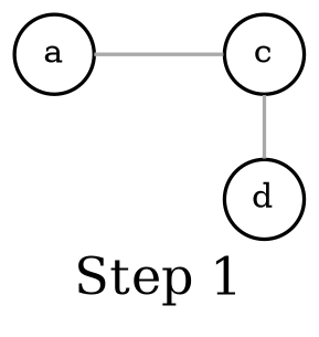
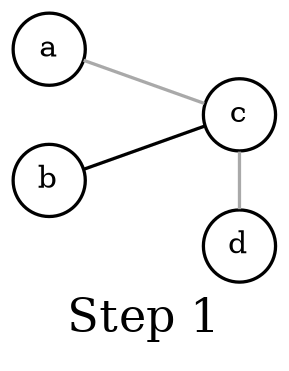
  graph {
    label="Step 1"
    rankdir=LR
    node [fixedsize=true fontsize=9 shape=circle]
    edge [color=darkgray]
    n1 [label=c width=0.3]
    n2 [label=d width=0.3]
    n3 [label=a width=0.3]
+   n4 [label=b width=0.3]
    subgraph sub_1 {
      rank=same
      n1
      n2
    }
    n1 -- n2
    n3 -- n1
+   n4 -- n1 [color=black]
  }
